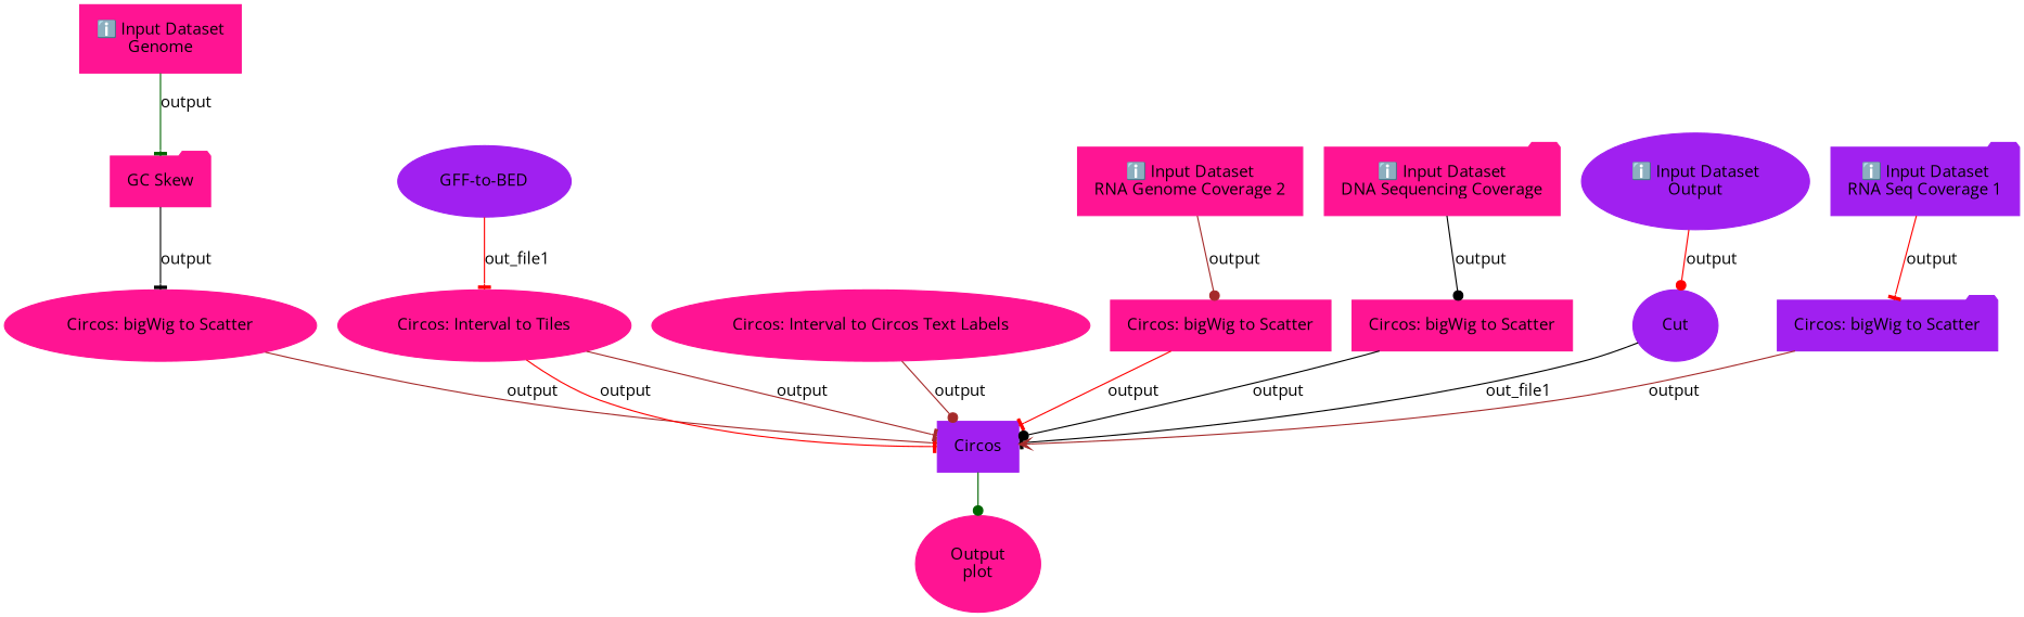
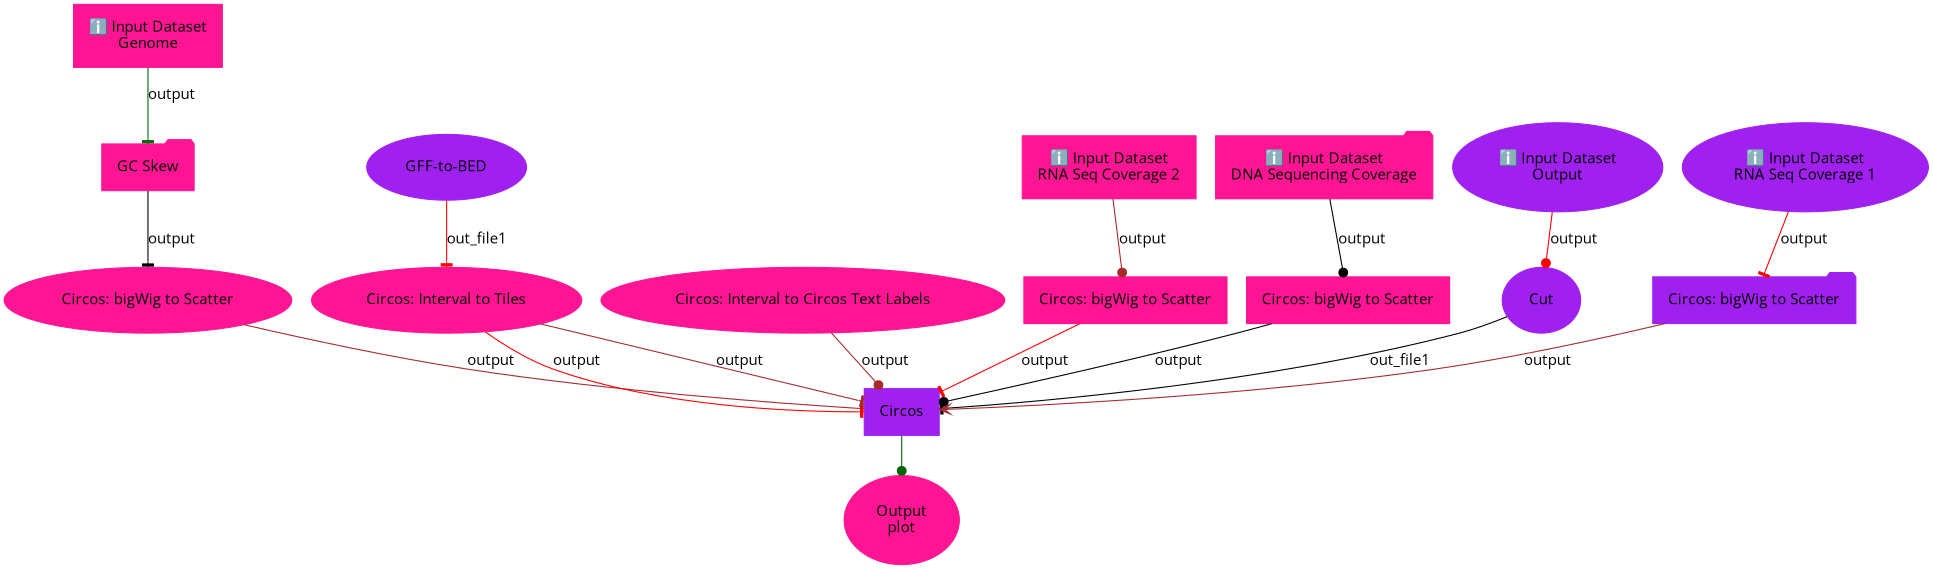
  digraph {
    fontname="Open Sans"
    node [color=deeppink fontname="Open Sans" margin="0.2,0.2" shape=ellipse style=filled]
    edge [arrowhead=tee color=brown fontname="Open Sans"]
    n1 [label="ℹ️ Input Dataset\nGenome" shape=box]
    n2 [label="GC Skew" shape=folder]
    n3 [label="Circos: bigWig to Scatter"]
    n4 [color=purple label=Circos shape=box]
    n5 [label="Output\nplot"]
    n6 [color=purple label="GFF-to-BED"]
    n7 [label="Circos: Interval to Tiles"]
    n8 [label="Circos: Interval to Circos Text Labels"]
    n9 [label="Circos: bigWig to Scatter" shape=box]
-   n10 [label="ℹ️ Input Dataset\nRNA Genome Coverage 2" shape=box]
+   n10 [label="ℹ️ Input Dataset\nRNA Seq Coverage 2" shape=box]
    n11 [label="Circos: bigWig to Scatter" shape=box]
    n12 [label="ℹ️ Input Dataset\nDNA Sequencing Coverage" shape=folder]
    n13 [color=purple label=Cut]
    n14 [color=purple label="ℹ️ Input Dataset\nOutput"]
    n15 [color=purple label="Circos: bigWig to Scatter" shape=folder]
-   n16 [color=purple label="ℹ️ Input Dataset\nRNA Seq Coverage 1" shape=folder]
+   n16 [color=purple label="ℹ️ Input Dataset\nRNA Seq Coverage 1"]
    n1 -> n2 [color=darkgreen label=output]
    n2 -> n3 [color=black label=output]
    n3 -> n4 [label=output]
    n4 -> n5 [arrowhead=dot color=darkgreen]
    n6 -> n7 [color=red label=out_file1]
    n7 -> n4 [color=red label=output]
    n7 -> n4 [label=output]
    n8 -> n4 [arrowhead=dot label=output]
    n9 -> n4 [color=red label=output]
    n10 -> n9 [arrowhead=dot label=output]
    n11 -> n4 [arrowhead=dot color=black label=output]
    n12 -> n11 [arrowhead=dot color=black label=output]
    n13 -> n4 [color=black label=out_file1]
    n14 -> n13 [arrowhead=dot color=red label=output]
    n15 -> n4 [arrowhead=vee label=output]
    n16 -> n15 [color=red label=output]
  }
